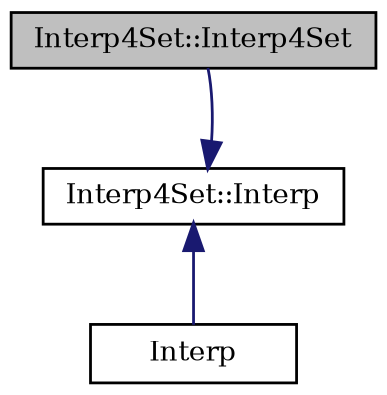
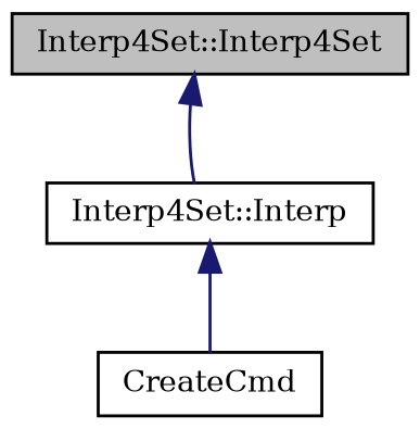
  digraph {
    fontname="DejaVu Serif"
    rankdir=TB
    node [color=black fillcolor=white fontname="DejaVu Serif" fontsize=10 shape=record style=filled]
    edge [color=midnightblue dir=back fontname="DejaVu Serif" fontsize=10 labelfontname=FreeSans labelfontsize=10 style=solid]
    n1 [fillcolor=grey75 fontcolor=black height=0.2 label="Interp4Set::Interp4Set" width=0.4]
    n2 [height=0.2 label="Interp4Set::Interp" width=0.4]
-   n3 [height=0.2 label=Interp width=0.4]
-   n2 -> n1
+   n3 [height=0.2 label=CreateCmd width=0.4]
+   n1 -> n2
    n2 -> n3
  }
